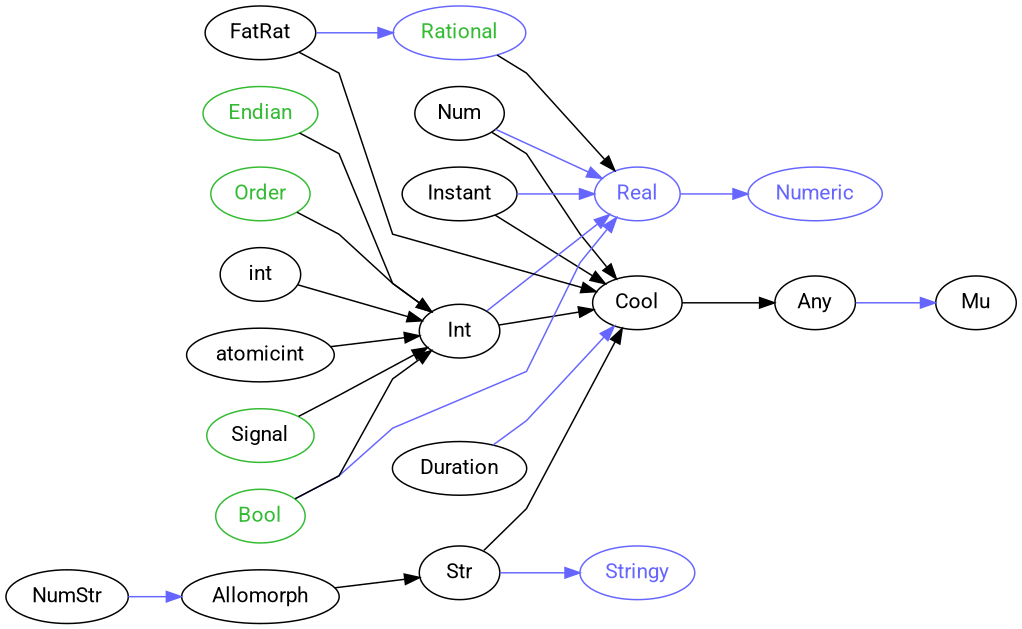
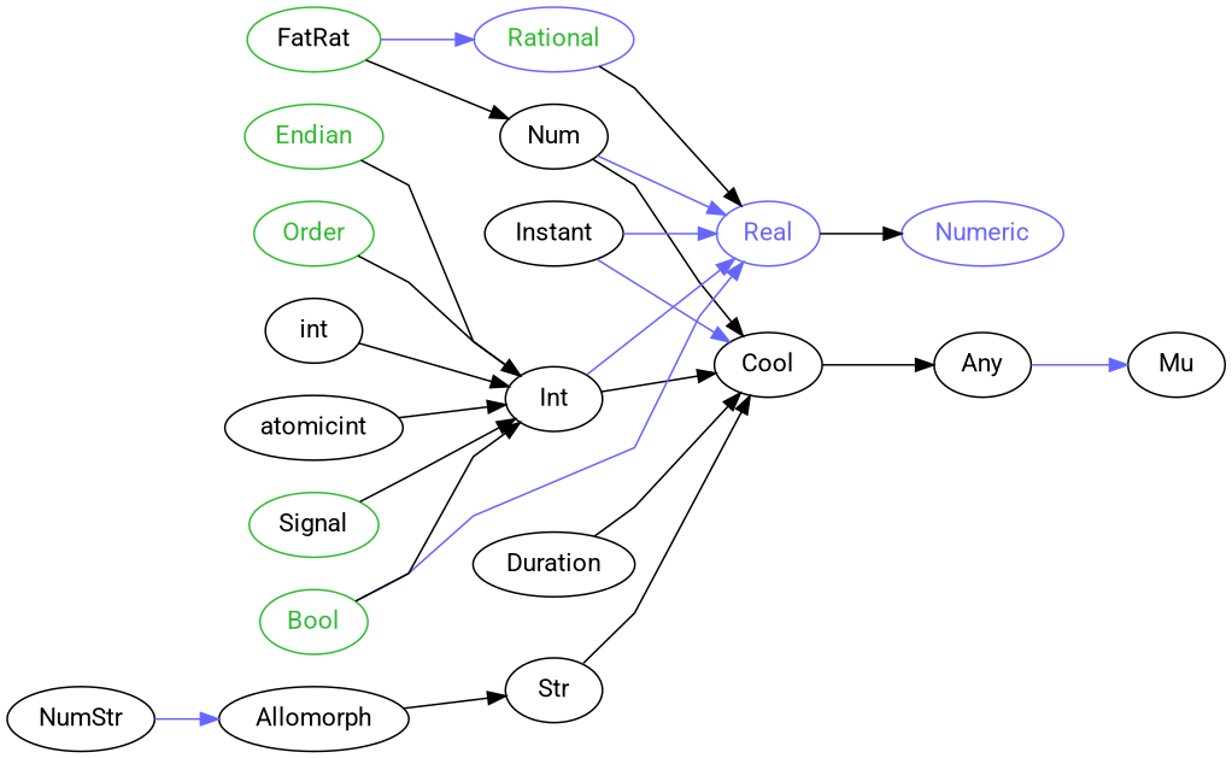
  digraph {
    bgcolor="#FFFFFF"
    fontname=Roboto
    rankdir=LR
    splines=polyline
    node [color="#000000" fontcolor="#000000" fontname=Roboto]
    edge [color="#000000" fontname=Roboto]
    Real [color="#6666FF" fontcolor="#6666FF"]
    Numeric [color="#6666FF" fontcolor="#6666FF"]
    Rational [color="#6666FF" fontcolor="#33BB33"]
    Any
    Mu
    Cool
    Num
    Instant
    Int
    Duration
-   Stringy [color="#6666FF" fontcolor="#6666FF"]
    Str
    Allomorph
    NumStr
    Endian [color="#33BB33" fontcolor="#33BB33"]
    Order [color="#33BB33" fontcolor="#33BB33"]
    int
    atomicint
    Bool [color="#33BB33" fontcolor="#33BB33"]
    Signal [color="#33BB33"]
-   FatRat
-   Real -> Numeric [color="#6666FF"]
+   FatRat [color="#33BB33"]
+   Real -> Numeric
    Rational -> Real
    Any -> Mu [color="#6666FF"]
    Cool -> Any
    Num -> Real [color="#6666FF"]
    Num -> Cool
    Instant -> Real [color="#6666FF"]
-   Instant -> Cool
+   Instant -> Cool [color="#6666FF"]
    Int -> Real [color="#6666FF"]
    Int -> Cool
-   Duration -> Cool [color="#6666FF"]
+   Duration -> Cool
    Str -> Cool
-   Str -> Stringy [color="#6666FF"]
    Allomorph -> Str
    NumStr -> Allomorph [color="#6666FF"]
    Endian -> Int
    Order -> Int
    int -> Int
    atomicint -> Int
    Bool -> Real [color="#6666FF"]
    Bool -> Int
    Signal -> Int
    FatRat -> Rational [color="#6666FF"]
-   FatRat -> Cool
+   FatRat -> Num
  }
